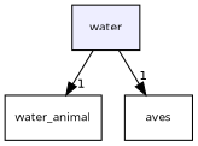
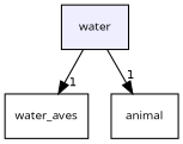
  digraph {
    compound=true
    fontname="Open Sans"
    node [fontname="Open Sans" fontsize=10 shape=box]
    edge [fontname="Open Sans" headlabel=1 labeldistance=1.5 labelfontname=Helvetica labelfontsize=10]
    n1 [fillcolor="#eeeeff" label=water pencolor=black style=filled]
-   n2 [label=water_animal]
-   n3 [label=aves]
+   n2 [label=water_aves]
+   n3 [label=animal]
    n1 -> n2
    n1 -> n3
  }
